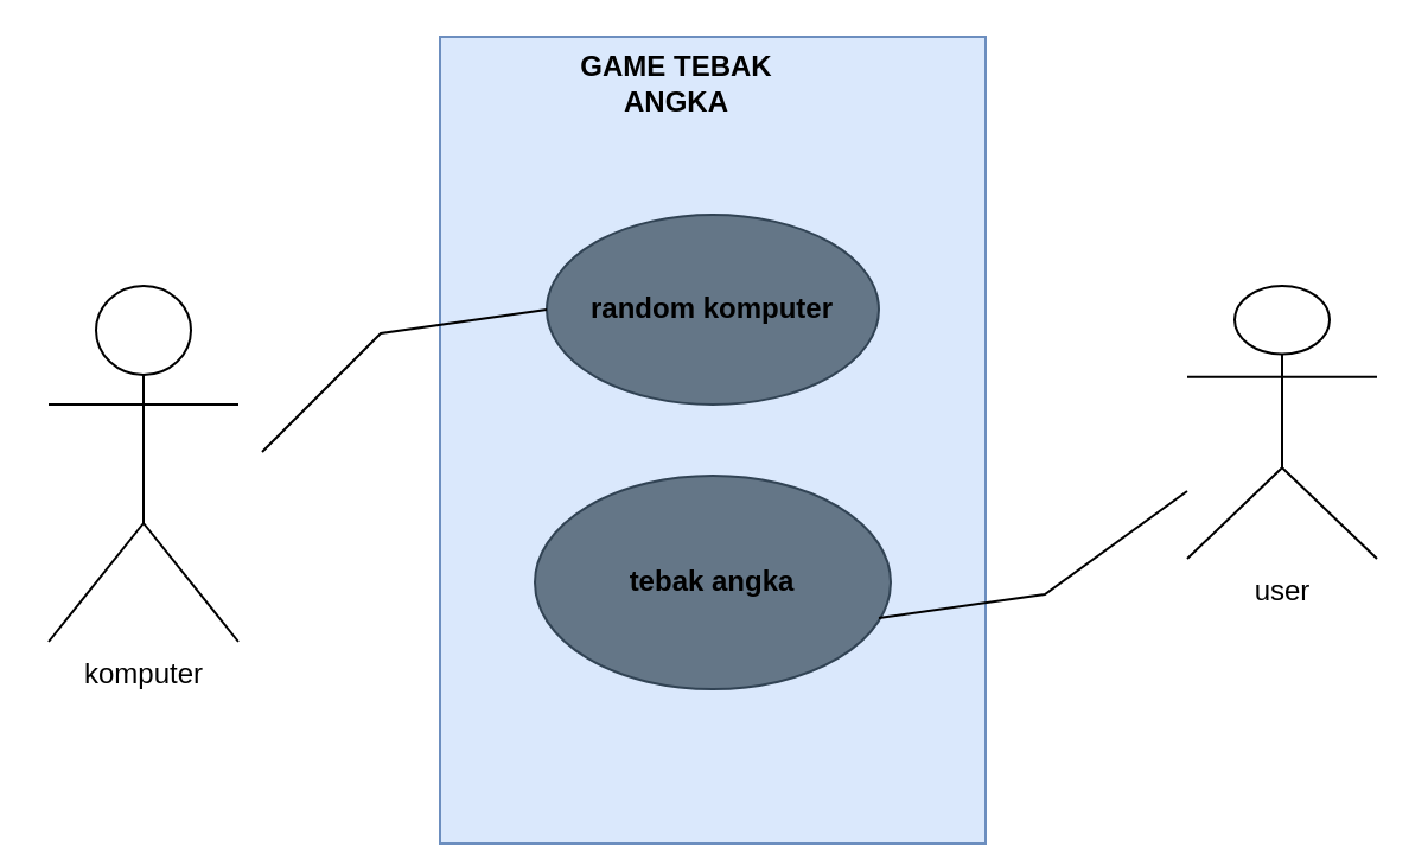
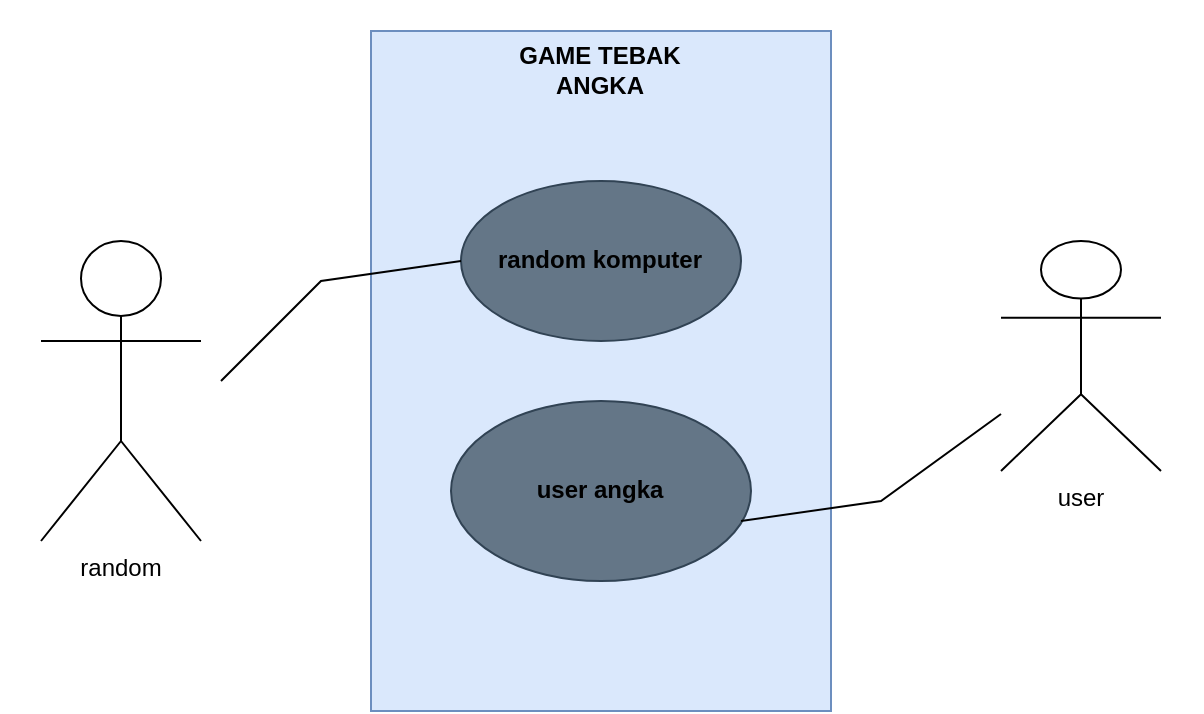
  <mxCell id="0" />
  <mxCell id="1" parent="0" />
- <mxCell id="2" value="komputer" style="shape=umlActor;verticalLabelPosition=bottom;verticalAlign=top;html=1;outlineConnect=0;" vertex="1" parent="1"><mxGeometry x="20" y="120" width="80" height="150" as="geometry" /></mxCell>
+ <mxCell id="2" value="random" style="shape=umlActor;verticalLabelPosition=bottom;verticalAlign=top;html=1;outlineConnect=0;" vertex="1" parent="1"><mxGeometry x="20" y="120" width="80" height="150" as="geometry" /></mxCell>
  <mxCell id="3" value="" style="rounded=0;whiteSpace=wrap;html=1;rotation=90;fillColor=#dae8fc;strokeColor=#6c8ebf;" vertex="1" parent="1"><mxGeometry x="130" y="70" width="340" height="230" as="geometry" /></mxCell>
  <mxCell id="4" value="user" style="shape=umlActor;verticalLabelPosition=bottom;verticalAlign=top;html=1;outlineConnect=0;" vertex="1" parent="1"><mxGeometry x="500" y="120" width="80" height="115" as="geometry" /></mxCell>
- <mxCell id="5" value="GAME TEBAK ANGKA" style="text;html=1;strokeColor=none;fillColor=none;align=center;verticalAlign=middle;whiteSpace=wrap;rounded=0;fontStyle=1" vertex="1" parent="1"><mxGeometry x="225" y="20" width="120" height="30" as="geometry" /></mxCell>
+ <mxCell id="5" value="GAME TEBAK ANGKA" style="text;html=1;strokeColor=none;fillColor=none;align=center;verticalAlign=middle;whiteSpace=wrap;rounded=0;fontStyle=1" vertex="1" parent="1"><mxGeometry x="240" y="20" width="120" height="30" as="geometry" /></mxCell>
  <mxCell id="6" value="" style="ellipse;whiteSpace=wrap;html=1;fillColor=#647687;fontColor=#ffffff;strokeColor=#314354;" vertex="1" parent="1"><mxGeometry x="230" y="90" width="140" height="80" as="geometry" /></mxCell>
  <mxCell id="7" value="" style="ellipse;whiteSpace=wrap;html=1;fillColor=#647687;fontColor=#ffffff;strokeColor=#314354;" vertex="1" parent="1"><mxGeometry x="225" y="200" width="150" height="90" as="geometry" /></mxCell>
  <mxCell id="8" value="random komputer" style="text;html=1;align=center;verticalAlign=middle;whiteSpace=wrap;rounded=0;fontStyle=1" vertex="1" parent="1"><mxGeometry x="245" y="105" width="110" height="50" as="geometry" /></mxCell>
- <mxCell id="9" value="tebak angka" style="text;html=1;strokeColor=none;fillColor=none;align=center;verticalAlign=middle;whiteSpace=wrap;rounded=0;fontStyle=1" vertex="1" parent="1"><mxGeometry x="250" y="225" width="100" height="40" as="geometry" /></mxCell>
+ <mxCell id="9" value="user angka" style="text;html=1;strokeColor=none;fillColor=none;align=center;verticalAlign=middle;whiteSpace=wrap;rounded=0;fontStyle=1" vertex="1" parent="1"><mxGeometry x="250" y="225" width="100" height="40" as="geometry" /></mxCell>
  <mxCell id="10" value="" style="endArrow=none;html=1;rounded=0;" edge="1" parent="1"><mxGeometry width="50" height="50" relative="1" as="geometry"><mxPoint x="110" y="190" as="sourcePoint" /><mxPoint x="230" y="130" as="targetPoint" /><Array as="points"><mxPoint x="160" y="140" /></Array></mxGeometry></mxCell>
  <mxCell id="11" value="" style="endArrow=none;html=1;rounded=0;" edge="1" parent="1" target="4"><mxGeometry width="50" height="50" relative="1" as="geometry"><mxPoint x="370" y="260" as="sourcePoint" /><mxPoint x="420" y="210" as="targetPoint" /><Array as="points"><mxPoint x="440" y="250" /></Array></mxGeometry></mxCell>
